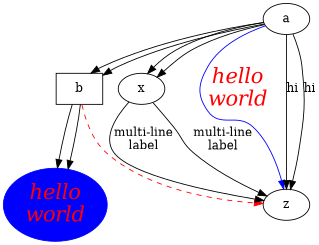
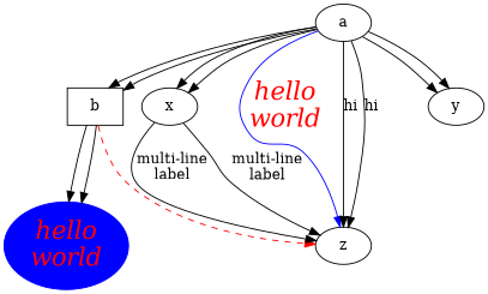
  digraph {
    b [shape=box]
    x
    z
    n4 [color=blue fontcolor=red fontname="Palatino-Italic" fontsize=24 label="hello\nworld" style=filled]
    a
+   y
    subgraph sub_1 {
      rank="sa󠁀m e"
      b
      x
    }
    b -> z [color=red style=dashed]
    b -> n4
    b -> n4
    x -> z [label="multi-line\nlabel"]
    x -> z [label="multi-line\nlabel" style=filled]
    a -> b
    a -> b
    a -> x
    a -> x
    a -> z [color=blue fontcolor=red fontname="Palatino-Italic" fontsize=24 label="hello\nworld" style=filled]
    a -> z [label=hi weight=100]
    a -> z [label=hi style=filled weight=34]
+   a -> y
+   a -> y
  }
